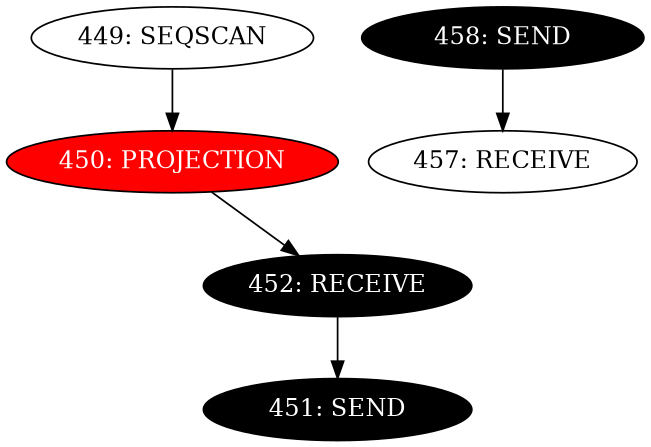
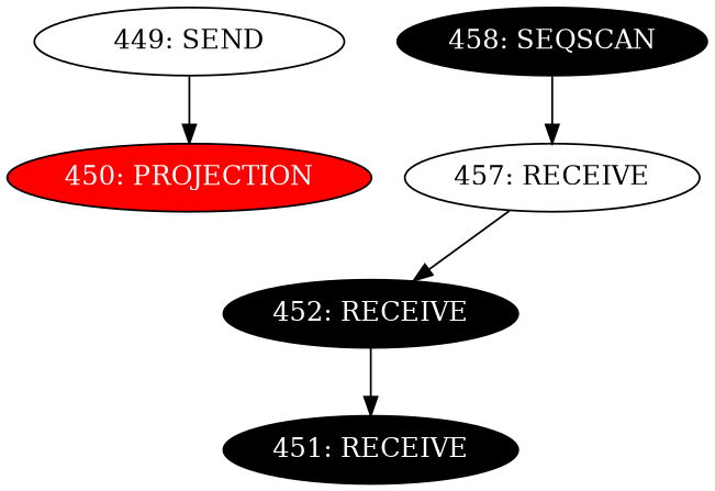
  digraph {
    node [fillcolor=black fontcolor=white style=filled]
-   n1 [label="449: SEQSCAN" fillcolor="" fontcolor="" style=""]
+   n1 [label="449: SEND" fillcolor="" fontcolor="" style=""]
    n2 [fillcolor=red label="450: PROJECTION"]
-   n3 [label="451: SEND"]
+   n3 [label="451: RECEIVE"]
    n4 [label="452: RECEIVE"]
    n5 [label="457: RECEIVE" fillcolor="" fontcolor="" style=""]
-   n6 [label="458: SEND"]
+   n6 [label="458: SEQSCAN"]
    n1 -> n2
    n4 -> n3
-   n2 -> n4
+   n5 -> n4
    n6 -> n5
  }
